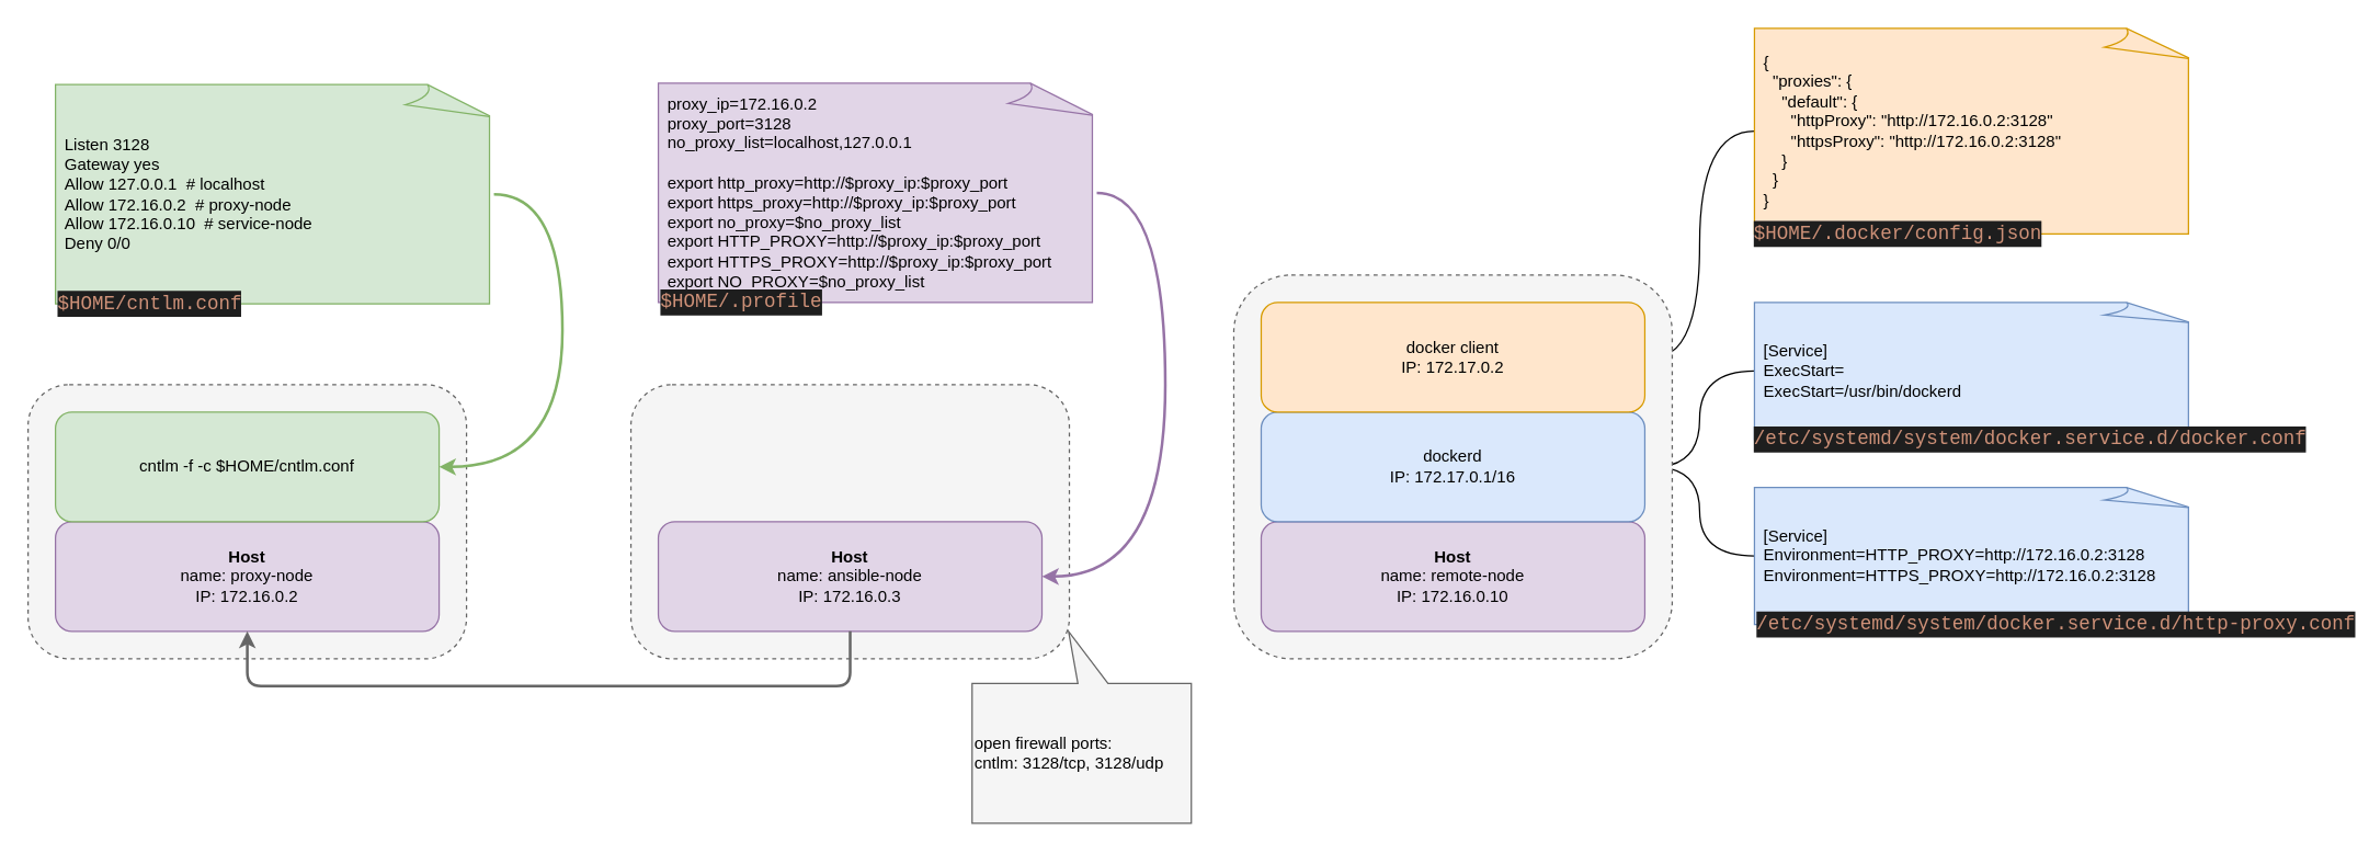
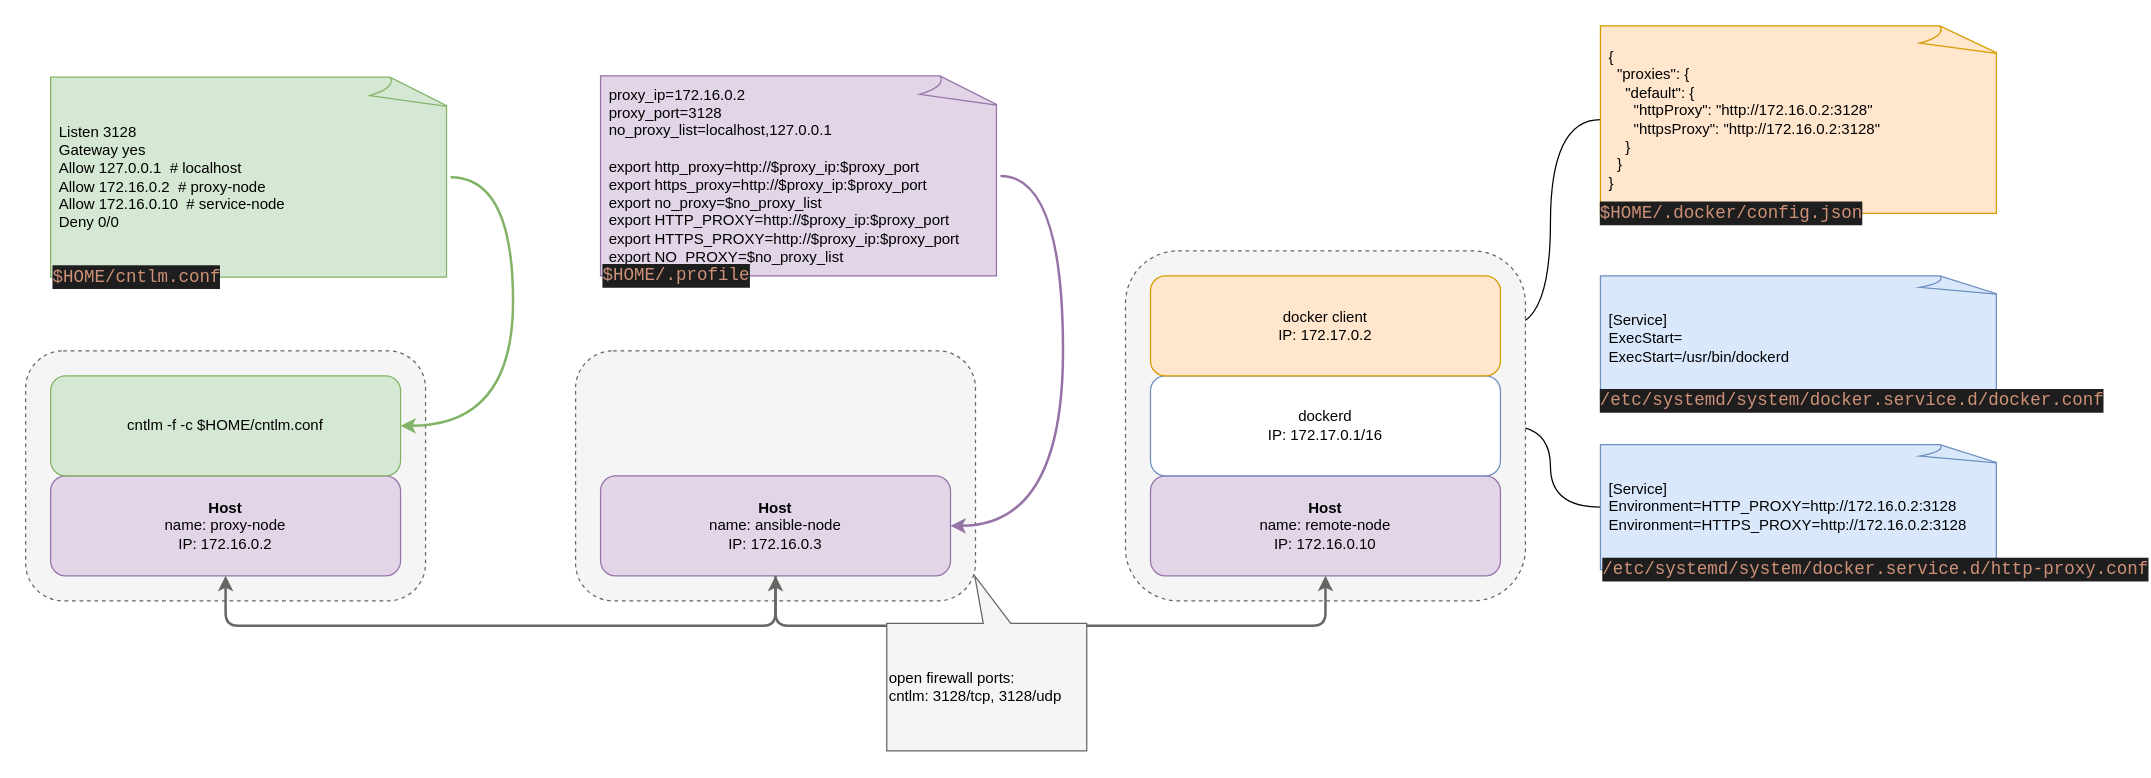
  <mxCell id="0" />
  <mxCell id="1" parent="0" />
  <mxCell id="2" value="" style="endArrow=classic;html=1;entryX=1;entryY=0.5;entryDx=0;entryDy=0;exitX=0;exitY=0.5;exitDx=0;exitDy=0;exitPerimeter=0;edgeStyle=orthogonalEdgeStyle;curved=1;" parent="1" source="29" target="15" edge="1"><mxGeometry width="50" height="50" relative="1" as="geometry"><mxPoint x="1120" y="550" as="sourcePoint" /><mxPoint x="1170" y="500" as="targetPoint" /></mxGeometry></mxCell>
- <mxCell id="3" value="" style="endArrow=classic;html=1;entryX=1;entryY=0.5;entryDx=0;entryDy=0;exitX=0;exitY=0.5;exitDx=0;exitDy=0;exitPerimeter=0;edgeStyle=orthogonalEdgeStyle;curved=1;" parent="1" source="32" target="15" edge="1"><mxGeometry width="50" height="50" relative="1" as="geometry"><mxPoint x="1290" y="305" as="sourcePoint" /><mxPoint x="1210" y="350" as="targetPoint" /></mxGeometry></mxCell>
  <mxCell id="4" value="" style="endArrow=classic;html=1;exitX=0;exitY=0.5;exitDx=0;exitDy=0;exitPerimeter=0;entryX=1;entryY=0.5;entryDx=0;entryDy=0;edgeStyle=orthogonalEdgeStyle;curved=1;" parent="1" source="36" target="16" edge="1"><mxGeometry width="50" height="50" relative="1" as="geometry"><mxPoint x="1220" y="-10" as="sourcePoint" /><mxPoint x="1270" y="-60" as="targetPoint" /></mxGeometry></mxCell>
  <mxCell id="5" value="nodes" parent="0" />
  <mxCell id="6" value="" style="rounded=1;whiteSpace=wrap;html=1;labelBackgroundColor=#ffffff;align=left;dashed=1;fillColor=#f5f5f5;strokeColor=#666666;fontColor=#333333;" parent="5" vertex="1"><mxGeometry x="20" y="280" width="320" height="200" as="geometry" /></mxCell>
  <mxCell id="7" value="" style="rounded=1;whiteSpace=wrap;html=1;labelBackgroundColor=#ffffff;align=left;dashed=1;fillColor=#f5f5f5;strokeColor=#666666;fontColor=#333333;" parent="5" vertex="1"><mxGeometry x="460" y="280" width="320" height="200" as="geometry" /></mxCell>
  <mxCell id="8" value="" style="rounded=1;whiteSpace=wrap;html=1;labelBackgroundColor=#ffffff;align=left;dashed=1;fillColor=#f5f5f5;strokeColor=#666666;fontColor=#333333;" parent="5" vertex="1"><mxGeometry x="900" y="200" width="320" height="280" as="geometry" /></mxCell>
  <mxCell id="9" value="hosts" parent="0" />
  <mxCell id="10" value="&lt;b&gt;Host&lt;/b&gt;&lt;br&gt;name: proxy-node&lt;br&gt;IP: 172.16.0.2" style="rounded=1;whiteSpace=wrap;html=1;fillColor=#e1d5e7;strokeColor=#9673a6;" parent="9" vertex="1"><mxGeometry x="40" y="380" width="280" height="80" as="geometry" /></mxCell>
  <mxCell id="11" value="&lt;b&gt;Host&lt;/b&gt;&lt;br&gt;name: ansible-node&lt;br&gt;IP: 172.16.0.3" style="rounded=1;whiteSpace=wrap;html=1;fillColor=#e1d5e7;strokeColor=#9673a6;" parent="9" vertex="1"><mxGeometry x="480" y="380" width="280" height="80" as="geometry" /></mxCell>
  <mxCell id="12" value="&lt;b&gt;Host&lt;/b&gt;&lt;br&gt;name: remote-node&lt;br&gt;IP: 172.16.0.10" style="rounded=1;whiteSpace=wrap;html=1;fillColor=#e1d5e7;strokeColor=#9673a6;" parent="9" vertex="1"><mxGeometry x="920" y="380" width="280" height="80" as="geometry" /></mxCell>
  <mxCell id="13" value="services" parent="0" />
  <mxCell id="14" value="cntlm -f -c $HOME/cntlm.conf" style="rounded=1;whiteSpace=wrap;html=1;fillColor=#d5e8d4;strokeColor=#82b366;" parent="13" vertex="1"><mxGeometry x="40" y="300" width="280" height="80" as="geometry" /></mxCell>
- <mxCell id="15" value="dockerd&lt;br&gt;IP: 172.17.0.1/16" style="rounded=1;whiteSpace=wrap;html=1;fillColor=#dae8fc;strokeColor=#6c8ebf;" parent="13" vertex="1"><mxGeometry x="920" y="300" width="280" height="80" as="geometry" /></mxCell>
+ <mxCell id="15" value="dockerd&lt;br&gt;IP: 172.17.0.1/16" style="rounded=1;whiteSpace=wrap;html=1;fillColor=#ffffff;strokeColor=#6c8ebf;" parent="13" vertex="1"><mxGeometry x="920" y="300" width="280" height="80" as="geometry" /></mxCell>
  <mxCell id="16" value="docker client&lt;br&gt;IP: 172.17.0.2" style="rounded=1;whiteSpace=wrap;html=1;fillColor=#ffe6cc;strokeColor=#d79b00;" parent="13" vertex="1"><mxGeometry x="920" y="220" width="280" height="80" as="geometry" /></mxCell>
  <mxCell id="17" value="network" parent="0" />
  <mxCell id="18" value="" style="endArrow=classic;html=1;entryX=0.5;entryY=1;entryDx=0;entryDy=0;fillColor=#f5f5f5;strokeColor=#666666;strokeWidth=2;" parent="17" target="10" edge="1"><mxGeometry width="50" height="50" relative="1" as="geometry"><mxPoint x="620" y="460" as="sourcePoint" /><mxPoint x="250" y="480" as="targetPoint" /><Array as="points"><mxPoint x="620" y="500" /><mxPoint x="180" y="500" /></Array></mxGeometry></mxCell>
+ <mxCell id="19" value="" style="endArrow=classic;html=1;entryX=0.5;entryY=1;entryDx=0;entryDy=0;exitX=0.5;exitY=1;exitDx=0;exitDy=0;fillColor=#f5f5f5;strokeColor=#666666;strokeWidth=2;startArrow=classic;startFill=1;" parent="17" source="12" target="11" edge="1"><mxGeometry width="50" height="50" relative="1" as="geometry"><mxPoint x="930" y="430" as="sourcePoint" /><mxPoint x="770" y="430" as="targetPoint" /><Array as="points"><mxPoint x="1060" y="500" /><mxPoint x="620" y="500" /></Array></mxGeometry></mxCell>
  <mxCell id="20" value="files" parent="0" />
  <mxCell id="21" value="" style="group" parent="20" vertex="1" connectable="0"><mxGeometry x="40" y="61" width="320" height="170" as="geometry" /></mxCell>
  <mxCell id="22" value="Listen 3128&lt;br&gt;Gateway yes&lt;br&gt;Allow 127.0.0.1&amp;nbsp; # localhost&lt;br&gt;Allow 172.16.0.2&amp;nbsp; # proxy-node&lt;br&gt;Allow 172.16.0.10&amp;nbsp; # service-node&lt;br&gt;Deny 0/0" style="whiteSpace=wrap;html=1;shape=mxgraph.basic.document;align=left;spacingLeft=5;fillColor=#d5e8d4;strokeColor=#82b366;" parent="21" vertex="1"><mxGeometry width="320" height="160" as="geometry" /></mxCell>
  <mxCell id="23" value="&lt;div style=&quot;background-color: rgb(30 , 30 , 30) ; font-family: &amp;#34;consolas&amp;#34; , &amp;#34;courier new&amp;#34; , monospace ; font-size: 14px ; line-height: 19px ; white-space: pre&quot;&gt;&lt;font color=&quot;#ce9178&quot;&gt;$HOME/cntlm.conf&lt;/font&gt;&lt;/div&gt;" style="text;html=1;strokeColor=none;fillColor=none;align=left;verticalAlign=middle;whiteSpace=wrap;rounded=0;spacing=2;labelBorderColor=none;" parent="21" vertex="1"><mxGeometry y="150" width="40" height="20" as="geometry" /></mxCell>
  <mxCell id="24" value="" style="group" parent="20" vertex="1" connectable="0"><mxGeometry x="480" y="60" width="320" height="170" as="geometry" /></mxCell>
  <mxCell id="25" value="proxy_ip=172.16.0.2&lt;br&gt;proxy_port=3128&lt;br&gt;no_proxy_list=localhost,127.0.0.1&lt;br&gt;&lt;br&gt;export http_proxy=http://$proxy_ip:$proxy_port&lt;br&gt;export&amp;nbsp;https_proxy=http://$proxy_ip:$proxy_port&lt;br&gt;export&amp;nbsp;no_proxy=$no_proxy_list&lt;br&gt;export&amp;nbsp;HTTP_PROXY=http://$proxy_ip:$proxy_port&lt;br&gt;export&amp;nbsp;HTTPS_PROXY=http://$proxy_ip:$proxy_port&lt;br&gt;export&amp;nbsp;NO_PROXY=$no_proxy_list" style="whiteSpace=wrap;html=1;shape=mxgraph.basic.document;align=left;spacingLeft=5;fillColor=#e1d5e7;strokeColor=#9673a6;" parent="24" vertex="1"><mxGeometry width="320" height="160" as="geometry" /></mxCell>
  <mxCell id="26" value="&lt;div style=&quot;background-color: rgb(30 , 30 , 30) ; font-family: &amp;#34;consolas&amp;#34; , &amp;#34;courier new&amp;#34; , monospace ; font-size: 14px ; line-height: 19px ; white-space: pre&quot;&gt;&lt;font color=&quot;#ce9178&quot;&gt;$HOME/.profile&lt;/font&gt;&lt;/div&gt;" style="text;html=1;strokeColor=none;fillColor=none;align=left;verticalAlign=middle;whiteSpace=wrap;rounded=0;spacing=2;labelBorderColor=none;" parent="24" vertex="1"><mxGeometry y="150" width="40" height="20" as="geometry" /></mxCell>
  <mxCell id="27" value="&lt;span style=&quot;color: rgb(0 , 0 , 0) ; white-space: normal&quot;&gt;open firewall ports:&lt;/span&gt;&lt;br style=&quot;color: rgb(0 , 0 , 0) ; white-space: normal&quot;&gt;&lt;span style=&quot;color: rgb(0 , 0 , 0) ; white-space: normal&quot;&gt;cntlm: 3128/tcp, 3128/udp&lt;/span&gt;" style="shape=callout;whiteSpace=wrap;html=1;perimeter=calloutPerimeter;labelBackgroundColor=none;align=left;fillColor=#f5f5f5;strokeColor=#666666;flipH=1;flipV=1;position2=0.56;base=22;size=38;position=0.38;fontColor=#333333;" parent="20" vertex="1"><mxGeometry x="709" y="460" width="160" height="140" as="geometry" /></mxCell>
  <mxCell id="28" value="" style="group" parent="20" vertex="1" connectable="0"><mxGeometry x="1280" y="355" width="320" height="110" as="geometry" /></mxCell>
  <mxCell id="29" value="[Service]&lt;br&gt;Environment=HTTP_PROXY=http://172.16.0.2:3128&lt;br&gt;Environment=HTTPS_PROXY=http://172.16.0.2:3128" style="whiteSpace=wrap;html=1;shape=mxgraph.basic.document;align=left;spacingLeft=5;fillColor=#dae8fc;strokeColor=#6c8ebf;" parent="28" vertex="1"><mxGeometry width="320" height="100" as="geometry" /></mxCell>
  <mxCell id="30" value="&lt;div style=&quot;color: rgb(212 , 212 , 212) ; background-color: rgb(30 , 30 , 30) ; font-family: &amp;quot;consolas&amp;quot; , &amp;quot;courier new&amp;quot; , monospace ; font-size: 14px ; line-height: 19px ; white-space: pre&quot;&gt;&lt;span style=&quot;color: #ce9178&quot;&gt;/etc/systemd/system/docker.service.d/http-proxy.conf&lt;/span&gt;&lt;/div&gt;" style="text;html=1;strokeColor=none;fillColor=none;align=left;verticalAlign=middle;whiteSpace=wrap;rounded=0;spacing=2;labelBorderColor=none;" parent="28" vertex="1"><mxGeometry y="90" width="40" height="20" as="geometry" /></mxCell>
  <mxCell id="31" value="" style="group" parent="20" vertex="1" connectable="0"><mxGeometry x="1280" y="220" width="320" height="110" as="geometry" /></mxCell>
  <mxCell id="32" value="[Service]&lt;br&gt;ExecStart=&lt;br&gt;ExecStart=/usr/bin/dockerd" style="whiteSpace=wrap;html=1;shape=mxgraph.basic.document;align=left;spacingLeft=5;fillColor=#dae8fc;strokeColor=#6c8ebf;" parent="31" vertex="1"><mxGeometry width="320" height="100" as="geometry" /></mxCell>
  <mxCell id="33" value="" style="edgeStyle=orthogonalEdgeStyle;rounded=0;orthogonalLoop=1;jettySize=auto;html=1;" parent="31" source="34" edge="1"><mxGeometry relative="1" as="geometry"><mxPoint x="120" y="100" as="targetPoint" /></mxGeometry></mxCell>
  <mxCell id="34" value="&lt;div style=&quot;color: rgb(212 , 212 , 212) ; background-color: rgb(30 , 30 , 30) ; font-family: &amp;#34;consolas&amp;#34; , &amp;#34;courier new&amp;#34; , monospace ; font-size: 14px ; line-height: 19px ; white-space: pre&quot;&gt;&lt;span style=&quot;color: #ce9178&quot;&gt;/etc/systemd/system/docker.service.d/docker.conf&lt;/span&gt;&lt;/div&gt;" style="text;html=1;strokeColor=none;fillColor=none;align=left;verticalAlign=middle;whiteSpace=wrap;rounded=0;spacing=0;" parent="31" vertex="1"><mxGeometry y="90" width="40" height="20" as="geometry" /></mxCell>
  <mxCell id="35" value="" style="group" parent="20" vertex="1" connectable="0"><mxGeometry x="1280" y="20" width="320" height="160" as="geometry" /></mxCell>
  <mxCell id="36" value="{&lt;br&gt;&amp;nbsp; &quot;proxies&quot;: {&lt;br&gt;&amp;nbsp; &amp;nbsp; &quot;default&quot;: {&lt;br&gt;&amp;nbsp; &amp;nbsp; &amp;nbsp; &quot;httpProxy&quot;: &quot;http://172.16.0.2:3128&quot;&lt;br&gt;&amp;nbsp; &amp;nbsp; &amp;nbsp; &quot;httpsProxy&quot;: &quot;http://172.16.0.2:3128&quot;&lt;br&gt;&amp;nbsp; &amp;nbsp; }&lt;br&gt;&amp;nbsp; }&lt;br&gt;}" style="whiteSpace=wrap;html=1;shape=mxgraph.basic.document;align=left;spacingLeft=5;fillColor=#ffe6cc;strokeColor=#d79b00;" parent="35" vertex="1"><mxGeometry width="320" height="150" as="geometry" /></mxCell>
  <mxCell id="37" value="&lt;div style=&quot;background-color: rgb(30 , 30 , 30) ; font-family: &amp;#34;consolas&amp;#34; , &amp;#34;courier new&amp;#34; , monospace ; font-size: 14px ; line-height: 19px ; white-space: pre&quot;&gt;&lt;font color=&quot;#ce9178&quot;&gt;$HOME/.docker/config.json&lt;/font&gt;&lt;/div&gt;" style="text;html=1;strokeColor=none;fillColor=none;align=left;verticalAlign=middle;whiteSpace=wrap;rounded=0;spacing=0;" parent="35" vertex="1"><mxGeometry y="140" width="38.788" height="20" as="geometry" /></mxCell>
  <mxCell id="38" value="" style="endArrow=classic;html=1;entryX=1;entryY=0.5;entryDx=0;entryDy=0;exitX=1;exitY=0.5;exitDx=0;exitDy=0;exitPerimeter=0;edgeStyle=orthogonalEdgeStyle;curved=1;fillColor=#d5e8d4;strokeColor=#82b366;strokeWidth=2;" parent="20" source="22" target="14" edge="1"><mxGeometry width="50" height="50" relative="1" as="geometry"><mxPoint x="80" y="700" as="sourcePoint" /><mxPoint x="130" y="650" as="targetPoint" /><Array as="points"><mxPoint x="410" y="141" /><mxPoint x="410" y="340" /></Array></mxGeometry></mxCell>
  <mxCell id="39" value="" style="endArrow=classic;html=1;entryX=1;entryY=0.5;entryDx=0;entryDy=0;edgeStyle=orthogonalEdgeStyle;curved=1;exitX=1;exitY=0.5;exitDx=0;exitDy=0;exitPerimeter=0;fillColor=#e1d5e7;strokeColor=#9673a6;strokeWidth=2;" parent="20" source="25" target="11" edge="1"><mxGeometry width="50" height="50" relative="1" as="geometry"><mxPoint x="-360" y="700" as="sourcePoint" /><mxPoint x="-310" y="650" as="targetPoint" /><Array as="points"><mxPoint x="850" y="140" /><mxPoint x="850" y="420" /></Array></mxGeometry></mxCell>
